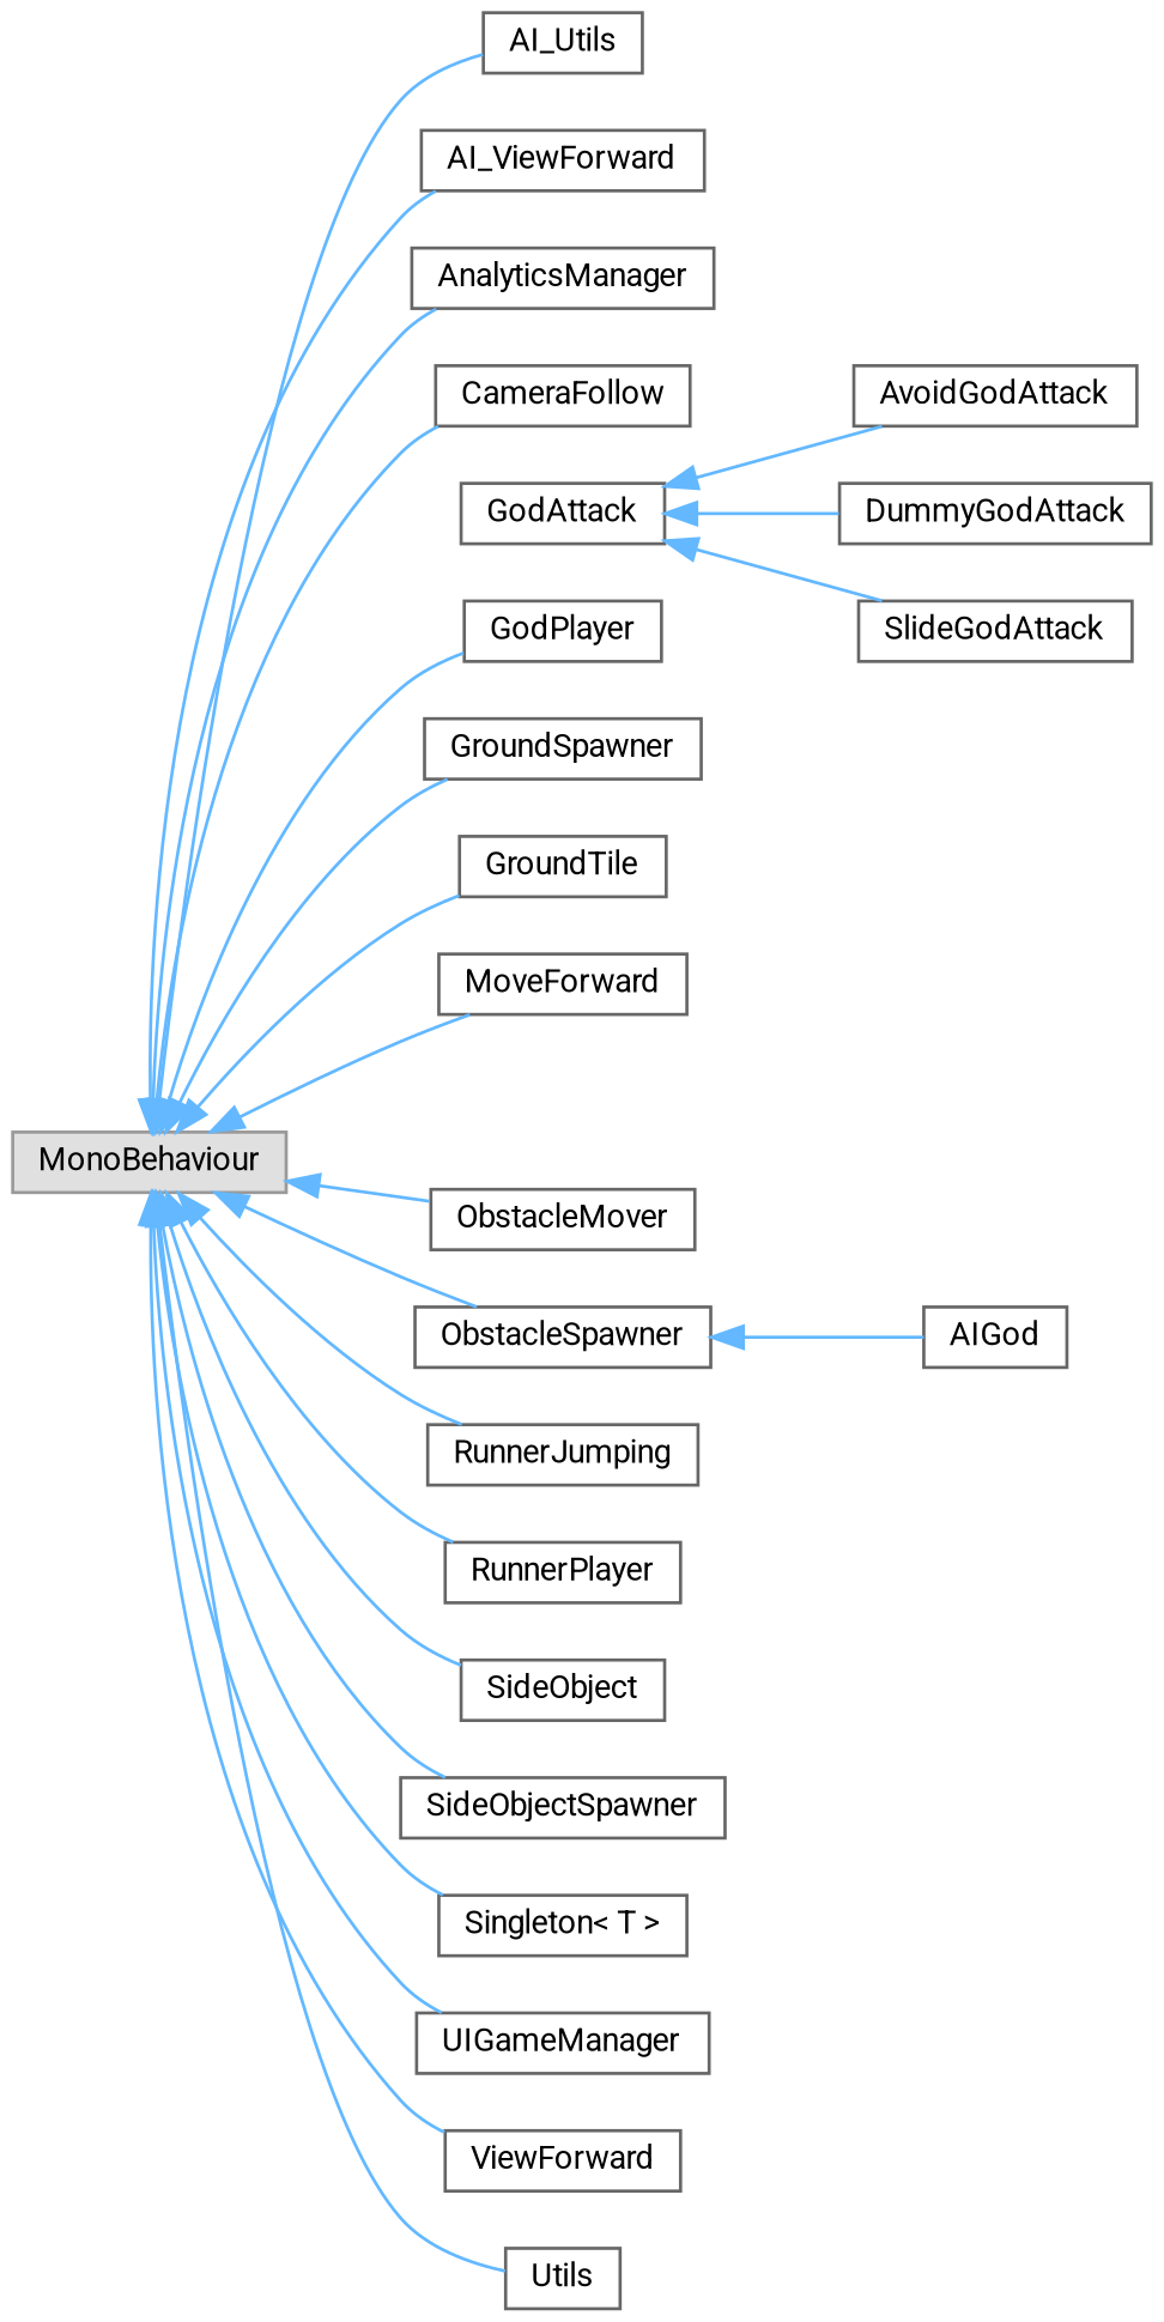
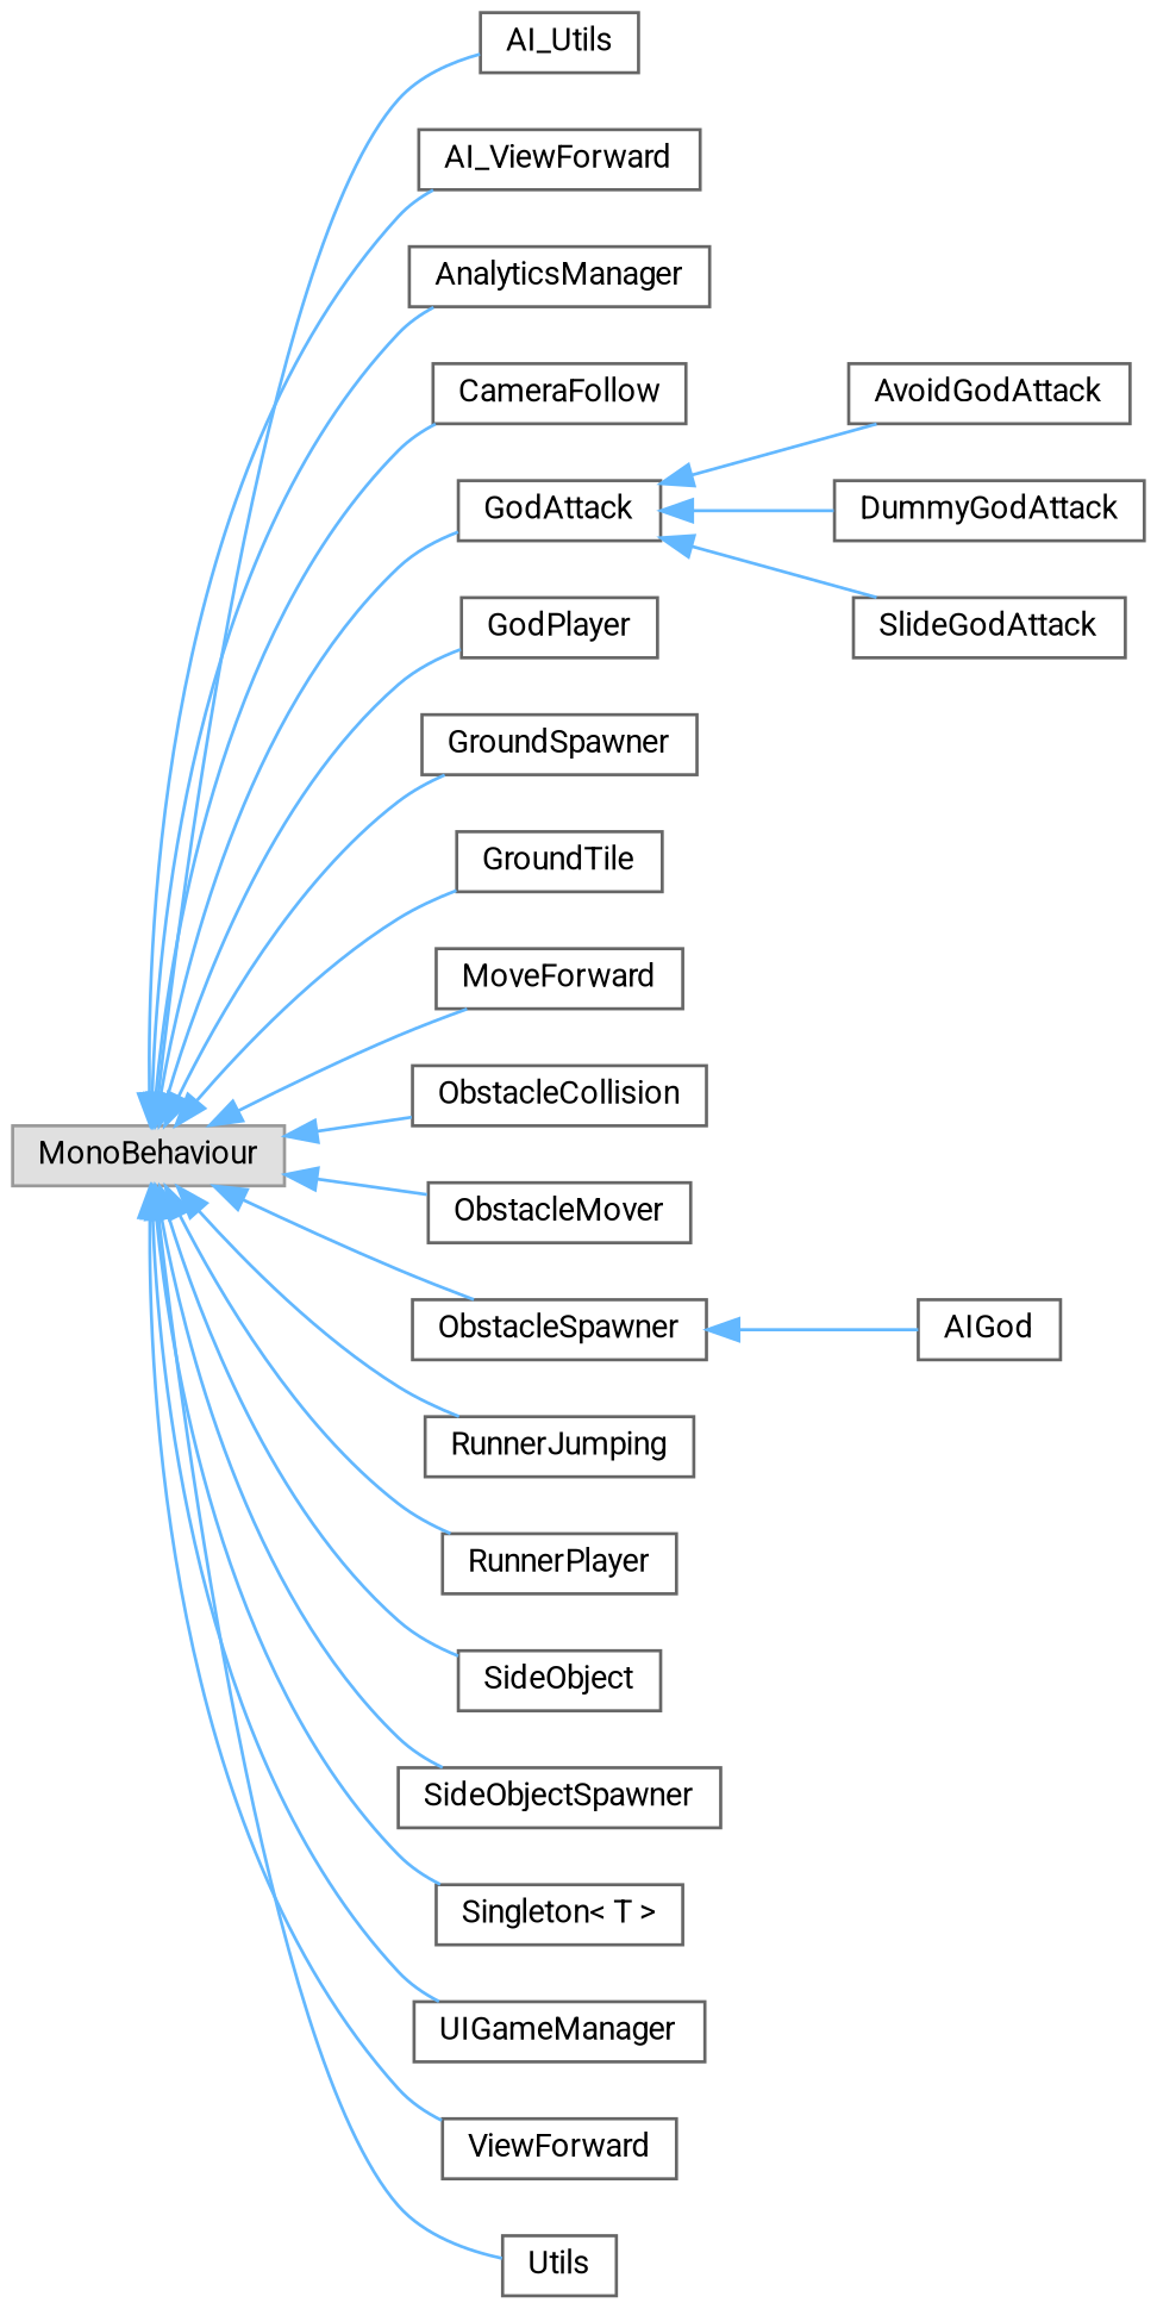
  digraph {
    fontname=Roboto
    rankdir=LR
    node [color=grey40 fillcolor=white fontname=Roboto fontsize=10 shape=box style=filled]
    edge [color=steelblue1 dir=back fontname=Roboto fontsize=10 labelfontname=Helvetica labelfontsize=10 style=solid]
    n1 [color=grey60 fillcolor="#E0E0E0" height=0.2 label=MonoBehaviour width=0.4]
    n2 [height=0.2 label=AI_Utils width=0.4]
    n3 [height=0.2 label=AI_ViewForward width=0.4]
    n4 [height=0.2 label=AnalyticsManager width=0.4]
    n5 [height=0.2 label=CameraFollow width=0.4]
    n6 [height=0.2 label=GodAttack width=0.4]
    n7 [height=0.2 label=GodPlayer width=0.4]
    n8 [height=0.2 label=GroundSpawner width=0.4]
    n9 [height=0.2 label=GroundTile width=0.4]
    n10 [height=0.2 label=MoveForward width=0.4]
+   n11 [height=0.2 label=ObstacleCollision width=0.4]
    n12 [height=0.2 label=ObstacleMover width=0.4]
    n13 [height=0.2 label=ObstacleSpawner width=0.4]
    n14 [height=0.2 label=RunnerJumping width=0.4]
    n15 [height=0.2 label=RunnerPlayer width=0.4]
    n16 [height=0.2 label=SideObject width=0.4]
    n17 [height=0.2 label=SideObjectSpawner width=0.4]
    n18 [height=0.2 label="Singleton\< T \>" width=0.4]
    n19 [height=0.2 label=UIGameManager width=0.4]
    n20 [height=0.2 label=ViewForward width=0.4]
    n21 [height=0.2 label=Utils width=0.4]
    n22 [height=0.2 label=AIGod width=0.4]
    n23 [height=0.2 label=AvoidGodAttack width=0.4]
    n24 [height=0.2 label=DummyGodAttack width=0.4]
    n25 [height=0.2 label=SlideGodAttack width=0.4]
    n1 -> n2
    n1 -> n3
    n1 -> n4
    n1 -> n5
+   n1 -> n6
    n1 -> n7
    n1 -> n8
    n1 -> n9
    n1 -> n10
+   n1 -> n11
    n1 -> n12
    n1 -> n13
    n1 -> n14
    n1 -> n15
    n1 -> n16
    n1 -> n17
    n1 -> n18
    n1 -> n19
    n1 -> n20
    n1 -> n21
    n6 -> n23
    n6 -> n24
    n6 -> n25
    n13 -> n22
  }
